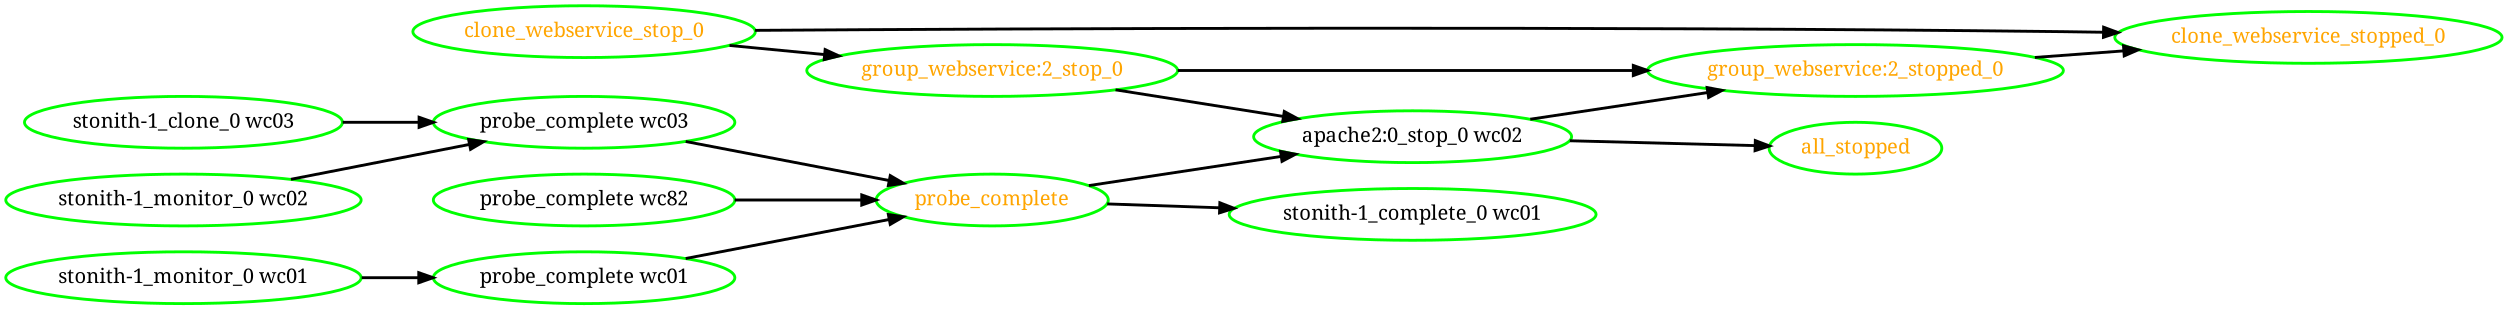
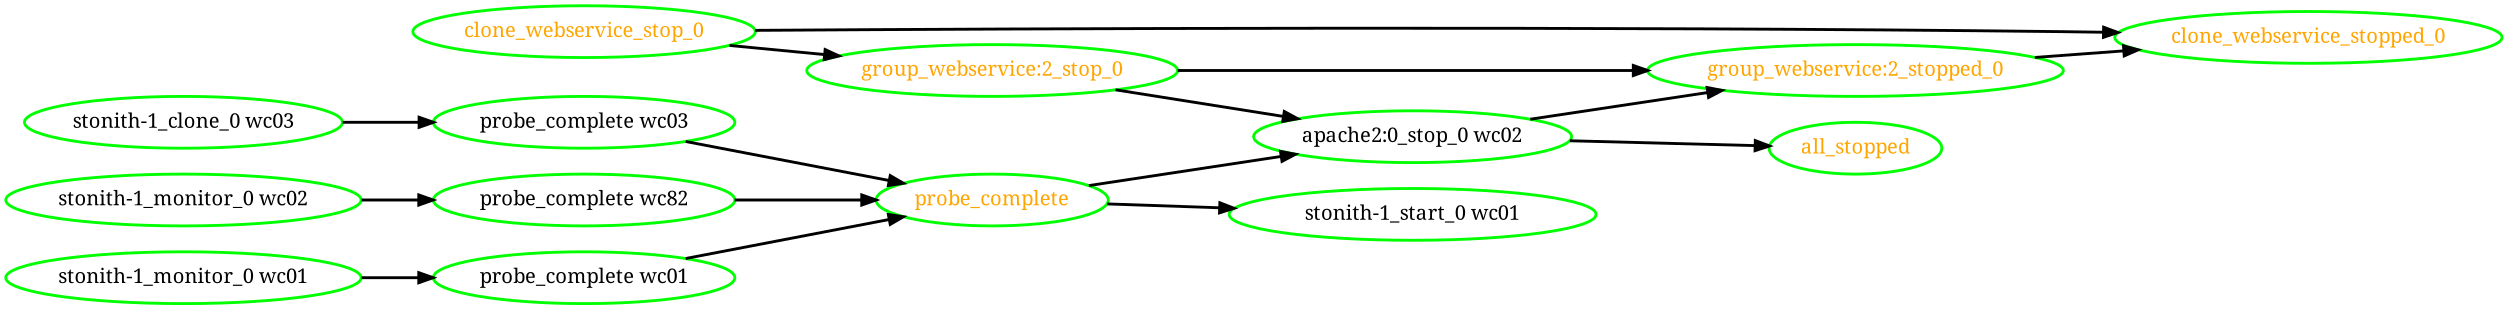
  digraph {
    fontname="Noto Serif"
    rankdir=LR
    node [color=green fontcolor=black fontname="Noto Serif" style=bold]
    edge [fontname="Noto Serif" style=bold]
    all_stopped [fontcolor=orange]
    "apache2:0_stop_0 wc02"
    "group_webservice:2_stopped_0" [fontcolor=orange]
    clone_webservice_stopped_0 [fontcolor=orange]
    clone_webservice_stop_0 [fontcolor=orange]
    "group_webservice:2_stop_0" [fontcolor=orange]
    probe_complete [fontcolor=orange]
    "probe_complete wc01"
-   "stonith-1_start_0 wc01" [label="stonith-1_complete_0 wc01"]
+   "stonith-1_start_0 wc01"
    n10 [label="probe_complete wc82"]
    "probe_complete wc03"
    "stonith-1_monitor_0 wc01"
    "stonith-1_monitor_0 wc02"
    n14 [label="stonith-1_clone_0 wc03"]
    "apache2:0_stop_0 wc02" -> all_stopped
    "apache2:0_stop_0 wc02" -> "group_webservice:2_stopped_0"
    "group_webservice:2_stopped_0" -> clone_webservice_stopped_0
    clone_webservice_stop_0 -> clone_webservice_stopped_0
    clone_webservice_stop_0 -> "group_webservice:2_stop_0"
    "group_webservice:2_stop_0" -> "apache2:0_stop_0 wc02"
    "group_webservice:2_stop_0" -> "group_webservice:2_stopped_0"
    probe_complete -> "apache2:0_stop_0 wc02"
    probe_complete -> "stonith-1_start_0 wc01"
    "probe_complete wc01" -> probe_complete
    n10 -> probe_complete
    "probe_complete wc03" -> probe_complete
    "stonith-1_monitor_0 wc01" -> "probe_complete wc01"
-   "stonith-1_monitor_0 wc02" -> "probe_complete wc03"
+   "stonith-1_monitor_0 wc02" -> n10
    n14 -> "probe_complete wc03"
  }
